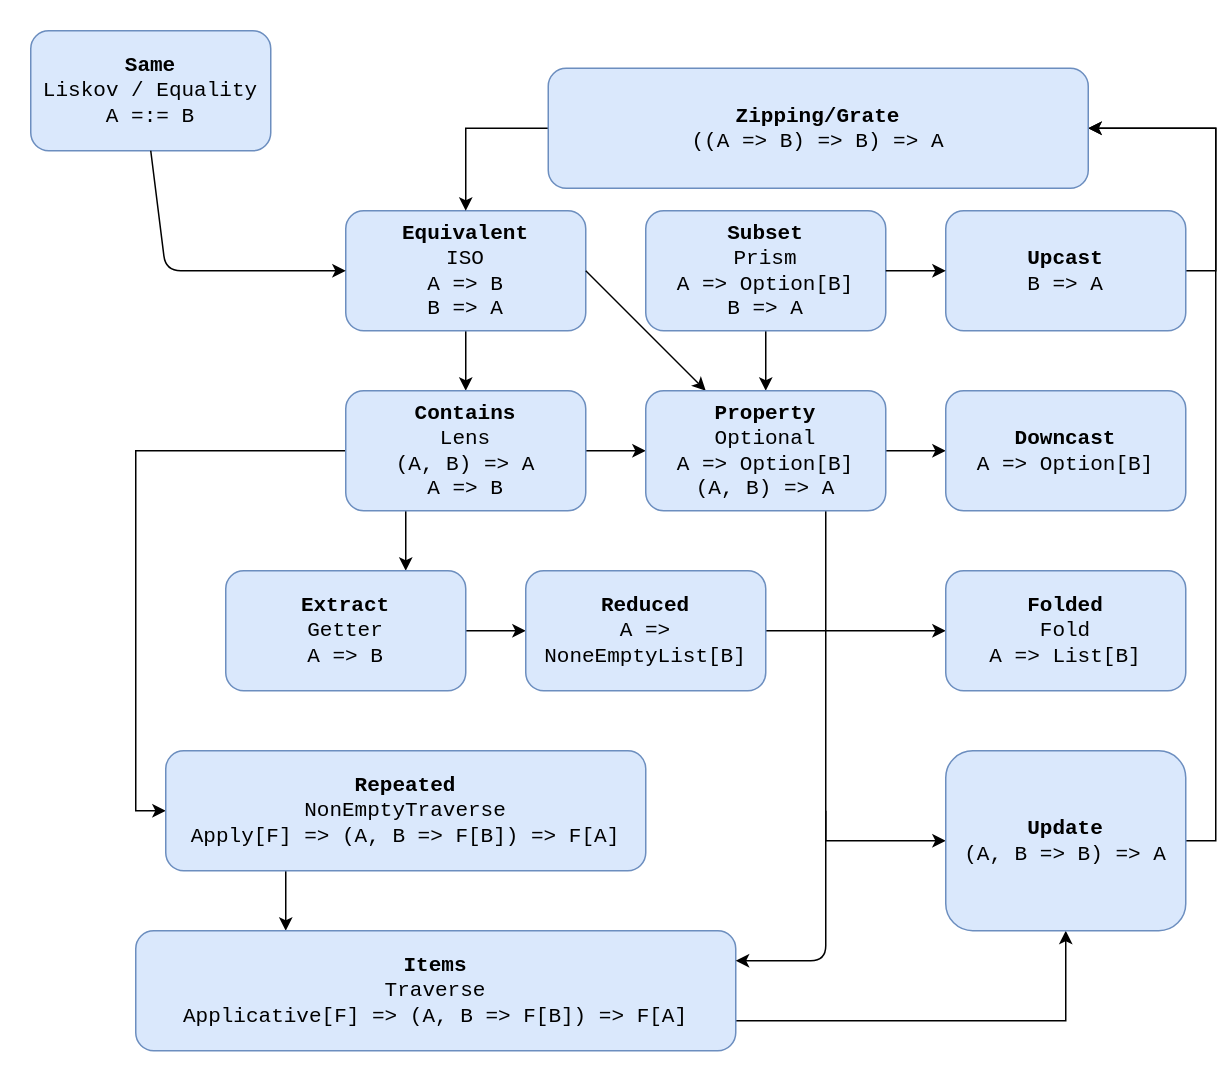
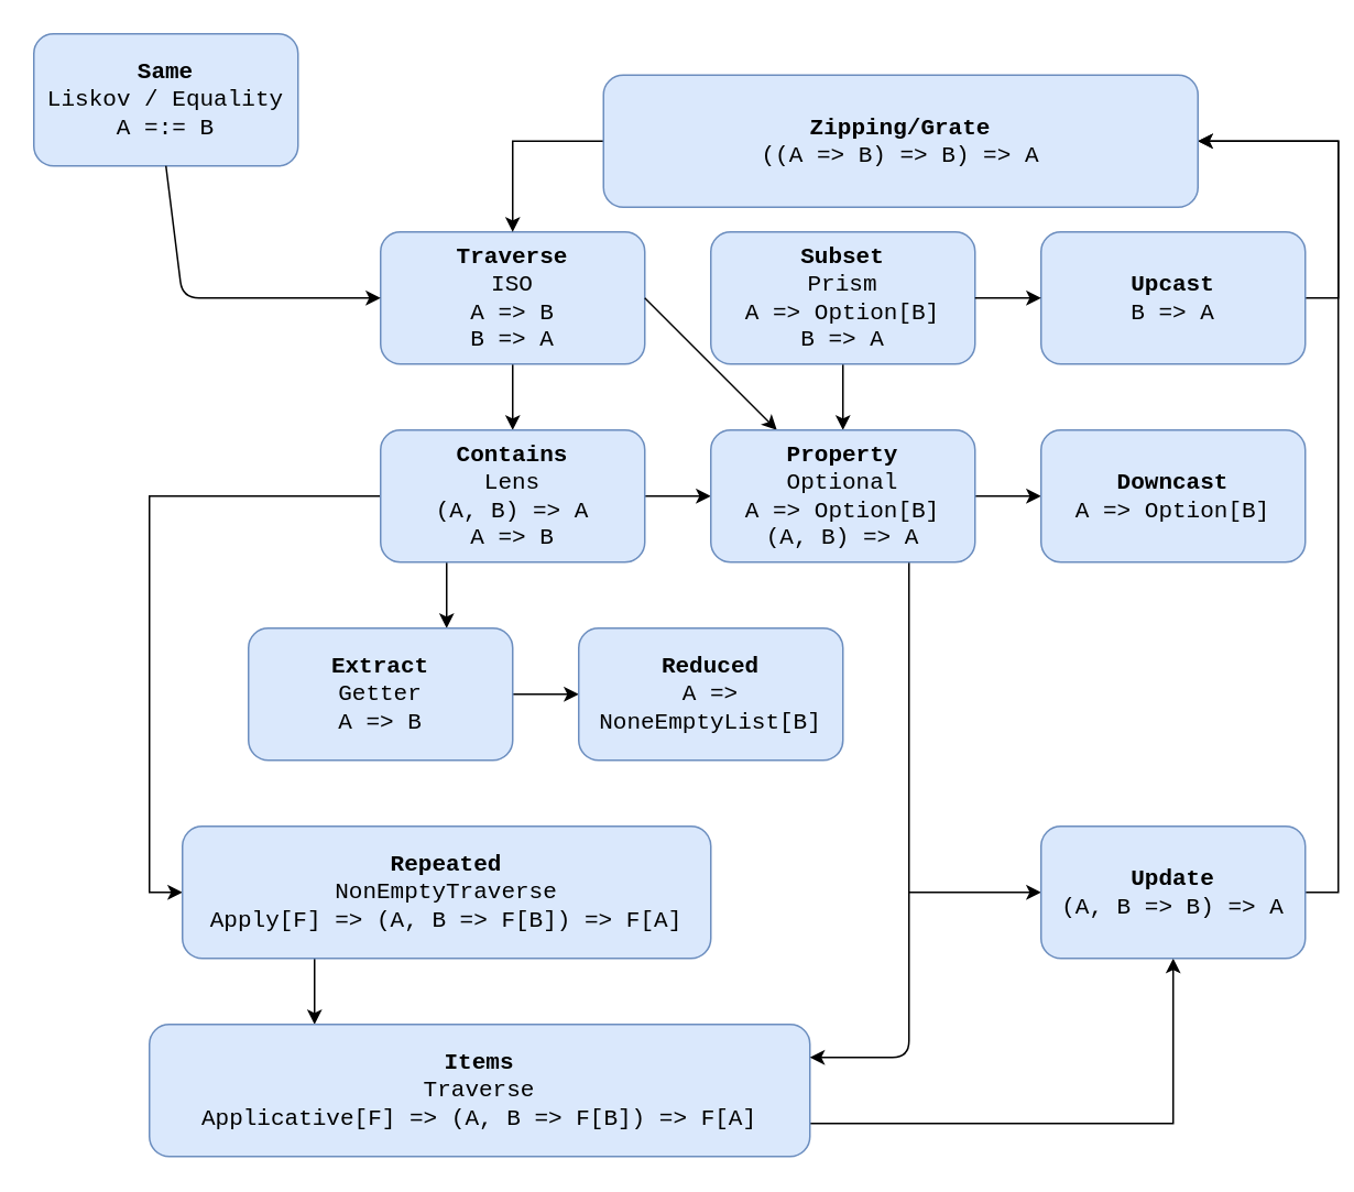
  <mxCell id="0" />
  <mxCell id="1" parent="0" />
  <mxCell id="2" value="&lt;b&gt;Same&lt;/b&gt;&lt;br style=&quot;font-size: 14px&quot;&gt;Liskov / Equality&lt;br style=&quot;font-size: 14px&quot;&gt;A =:= B" style="rounded=1;whiteSpace=wrap;html=1;fillColor=#dae8fc;strokeColor=#6c8ebf;fontFamily=Courier New;fontSize=14;" parent="1" vertex="1"><mxGeometry x="20" y="20" width="160" height="80" as="geometry" /></mxCell>
  <mxCell id="3" style="edgeStyle=orthogonalEdgeStyle;rounded=0;orthogonalLoop=1;jettySize=auto;html=1;exitX=0.5;exitY=1;exitDx=0;exitDy=0;entryX=0.5;entryY=0;entryDx=0;entryDy=0;fontFamily=Courier New;fontSize=14;" parent="1" source="4" target="15" edge="1"><mxGeometry relative="1" as="geometry" /></mxCell>
- <mxCell id="4" value="&lt;b&gt;Equivalent&lt;/b&gt;&lt;br style=&quot;font-size: 14px&quot;&gt;ISO&lt;br style=&quot;font-size: 14px&quot;&gt;A =&amp;gt; B&lt;br style=&quot;font-size: 14px&quot;&gt;B =&amp;gt; A" style="rounded=1;whiteSpace=wrap;html=1;fontFamily=Courier New;fontSize=14;fillColor=#dae8fc;strokeColor=#6c8ebf;" parent="1" vertex="1"><mxGeometry x="230" y="140" width="160" height="80" as="geometry" /></mxCell>
+ <mxCell id="4" value="&lt;b&gt;Traverse&lt;/b&gt;&lt;br style=&quot;font-size: 14px&quot;&gt;ISO&lt;br style=&quot;font-size: 14px&quot;&gt;A =&amp;gt; B&lt;br style=&quot;font-size: 14px&quot;&gt;B =&amp;gt; A" style="rounded=1;whiteSpace=wrap;html=1;fontFamily=Courier New;fontSize=14;fillColor=#dae8fc;strokeColor=#6c8ebf;" parent="1" vertex="1"><mxGeometry x="230" y="140" width="160" height="80" as="geometry" /></mxCell>
  <mxCell id="5" value="" style="endArrow=classic;html=1;fontFamily=Courier New;fontSize=14;exitX=0.5;exitY=1;exitDx=0;exitDy=0;entryX=0;entryY=0.5;entryDx=0;entryDy=0;" parent="1" source="2" target="4" edge="1"><mxGeometry width="50" height="50" relative="1" as="geometry"><mxPoint x="380" y="440" as="sourcePoint" /><mxPoint x="430" y="390" as="targetPoint" /><Array as="points"><mxPoint x="110" y="180" /></Array></mxGeometry></mxCell>
  <mxCell id="6" style="edgeStyle=orthogonalEdgeStyle;rounded=0;orthogonalLoop=1;jettySize=auto;html=1;exitX=0.5;exitY=1;exitDx=0;exitDy=0;entryX=0.5;entryY=0;entryDx=0;entryDy=0;fontFamily=Courier New;fontSize=14;" parent="1" source="7" target="18" edge="1"><mxGeometry relative="1" as="geometry" /></mxCell>
  <mxCell id="7" value="&lt;b&gt;Subset&lt;/b&gt;&lt;br&gt;Prism&lt;br&gt;A =&amp;gt; Option[B]&lt;br&gt;B =&amp;gt; A" style="rounded=1;whiteSpace=wrap;html=1;fontFamily=Courier New;fontSize=14;fillColor=#dae8fc;strokeColor=#6c8ebf;" parent="1" vertex="1"><mxGeometry x="430" y="140" width="160" height="80" as="geometry" /></mxCell>
  <mxCell id="8" style="edgeStyle=orthogonalEdgeStyle;rounded=0;orthogonalLoop=1;jettySize=auto;html=1;exitX=1;exitY=0.5;exitDx=0;exitDy=0;entryX=1;entryY=0.5;entryDx=0;entryDy=0;" edge="1" parent="1" source="9" target="33"><mxGeometry relative="1" as="geometry" /></mxCell>
  <mxCell id="9" value="&lt;b&gt;Upcast&lt;br&gt;&lt;/b&gt;B =&amp;gt; A" style="rounded=1;whiteSpace=wrap;html=1;fontFamily=Courier New;fontSize=14;fillColor=#dae8fc;strokeColor=#6c8ebf;" parent="1" vertex="1"><mxGeometry x="630" y="140" width="160" height="80" as="geometry" /></mxCell>
  <mxCell id="10" value="" style="endArrow=classic;html=1;fontFamily=Courier New;fontSize=14;exitX=1;exitY=0.5;exitDx=0;exitDy=0;entryX=0;entryY=0.5;entryDx=0;entryDy=0;" parent="1" source="7" target="9" edge="1"><mxGeometry width="50" height="50" relative="1" as="geometry"><mxPoint x="270" y="410" as="sourcePoint" /><mxPoint x="320" y="360" as="targetPoint" /></mxGeometry></mxCell>
  <mxCell id="11" value="" style="endArrow=classic;html=1;fontFamily=Courier New;fontSize=14;exitX=1;exitY=0.5;exitDx=0;exitDy=0;" parent="1" source="4" target="18" edge="1"><mxGeometry width="50" height="50" relative="1" as="geometry"><mxPoint x="270" y="410" as="sourcePoint" /><mxPoint x="320" y="360" as="targetPoint" /></mxGeometry></mxCell>
  <mxCell id="12" style="edgeStyle=orthogonalEdgeStyle;rounded=0;orthogonalLoop=1;jettySize=auto;html=1;exitX=1;exitY=0.5;exitDx=0;exitDy=0;entryX=0;entryY=0.5;entryDx=0;entryDy=0;fontFamily=Courier New;fontSize=14;" parent="1" source="15" target="18" edge="1"><mxGeometry relative="1" as="geometry" /></mxCell>
  <mxCell id="13" style="edgeStyle=orthogonalEdgeStyle;rounded=0;orthogonalLoop=1;jettySize=auto;html=1;exitX=0.25;exitY=1;exitDx=0;exitDy=0;entryX=0.75;entryY=0;entryDx=0;entryDy=0;fontFamily=Courier New;fontSize=14;" parent="1" source="15" target="22" edge="1"><mxGeometry relative="1" as="geometry" /></mxCell>
  <mxCell id="14" style="edgeStyle=orthogonalEdgeStyle;rounded=0;orthogonalLoop=1;jettySize=auto;html=1;exitX=0;exitY=0.5;exitDx=0;exitDy=0;entryX=0;entryY=0.5;entryDx=0;entryDy=0;fontFamily=Courier New;fontSize=14;" parent="1" source="15" target="20" edge="1"><mxGeometry relative="1" as="geometry" /></mxCell>
  <mxCell id="15" value="&lt;b&gt;Contains&lt;/b&gt;&lt;br&gt;Lens&lt;br&gt;(A, B) =&amp;gt; A&lt;br&gt;A =&amp;gt; B" style="rounded=1;whiteSpace=wrap;html=1;fontFamily=Courier New;fontSize=14;fillColor=#dae8fc;strokeColor=#6c8ebf;" parent="1" vertex="1"><mxGeometry x="230" y="260" width="160" height="80" as="geometry" /></mxCell>
  <mxCell id="16" style="edgeStyle=orthogonalEdgeStyle;rounded=0;orthogonalLoop=1;jettySize=auto;html=1;exitX=1;exitY=0.5;exitDx=0;exitDy=0;entryX=0;entryY=0.5;entryDx=0;entryDy=0;fontFamily=Courier New;fontSize=14;" parent="1" source="18" target="23" edge="1"><mxGeometry relative="1" as="geometry" /></mxCell>
  <mxCell id="17" style="edgeStyle=orthogonalEdgeStyle;rounded=0;orthogonalLoop=1;jettySize=auto;html=1;exitX=0.75;exitY=1;exitDx=0;exitDy=0;entryX=0;entryY=0.5;entryDx=0;entryDy=0;fontFamily=Courier New;fontSize=14;" parent="1" source="18" target="30" edge="1"><mxGeometry relative="1" as="geometry" /></mxCell>
  <mxCell id="18" value="&lt;b&gt;Property&lt;/b&gt;&lt;br&gt;Optional&lt;br&gt;A =&amp;gt; Option[B]&lt;br&gt;(A, B) =&amp;gt; A" style="rounded=1;whiteSpace=wrap;html=1;fontFamily=Courier New;fontSize=14;fillColor=#dae8fc;strokeColor=#6c8ebf;" parent="1" vertex="1"><mxGeometry x="430" y="260" width="160" height="80" as="geometry" /></mxCell>
  <mxCell id="19" style="edgeStyle=orthogonalEdgeStyle;rounded=0;orthogonalLoop=1;jettySize=auto;html=1;exitX=0.25;exitY=1;exitDx=0;exitDy=0;entryX=0.25;entryY=0;entryDx=0;entryDy=0;fontFamily=Courier New;fontSize=14;" parent="1" source="20" target="28" edge="1"><mxGeometry relative="1" as="geometry" /></mxCell>
  <mxCell id="20" value="&lt;b&gt;Repeated&lt;/b&gt;&lt;br&gt;NonEmptyTraverse&lt;br&gt;Apply[F] =&amp;gt; (A, B =&amp;gt; F[B]) =&amp;gt; F[A]" style="rounded=1;whiteSpace=wrap;html=1;fontFamily=Courier New;fontSize=14;fillColor=#dae8fc;strokeColor=#6c8ebf;" parent="1" vertex="1"><mxGeometry x="110" y="500" width="320" height="80" as="geometry" /></mxCell>
  <mxCell id="21" style="edgeStyle=orthogonalEdgeStyle;rounded=0;orthogonalLoop=1;jettySize=auto;html=1;exitX=1;exitY=0.5;exitDx=0;exitDy=0;entryX=0;entryY=0.5;entryDx=0;entryDy=0;fontFamily=Courier New;fontSize=14;" parent="1" source="22" target="25" edge="1"><mxGeometry relative="1" as="geometry" /></mxCell>
  <mxCell id="22" value="&lt;b&gt;Extract&lt;/b&gt;&lt;br&gt;Getter&lt;br&gt;A =&amp;gt; B" style="rounded=1;whiteSpace=wrap;html=1;fontFamily=Courier New;fontSize=14;fillColor=#dae8fc;strokeColor=#6c8ebf;" parent="1" vertex="1"><mxGeometry x="150" y="380" width="160" height="80" as="geometry" /></mxCell>
  <mxCell id="23" value="&lt;b&gt;Downcast&lt;br&gt;&lt;/b&gt;A =&amp;gt; Option[B]" style="rounded=1;whiteSpace=wrap;html=1;fontFamily=Courier New;fontSize=14;fillColor=#dae8fc;strokeColor=#6c8ebf;" parent="1" vertex="1"><mxGeometry x="630" y="260" width="160" height="80" as="geometry" /></mxCell>
- <mxCell id="24" style="edgeStyle=orthogonalEdgeStyle;rounded=0;orthogonalLoop=1;jettySize=auto;html=1;exitX=1;exitY=0.5;exitDx=0;exitDy=0;entryX=0;entryY=0.5;entryDx=0;entryDy=0;fontFamily=Courier New;fontSize=14;" parent="1" source="25" target="26" edge="1"><mxGeometry relative="1" as="geometry" /></mxCell>
  <mxCell id="25" value="&lt;b&gt;Reduced&lt;/b&gt;&lt;br&gt;A =&amp;gt; NoneEmptyList[B]" style="rounded=1;whiteSpace=wrap;html=1;fontFamily=Courier New;fontSize=14;fillColor=#dae8fc;strokeColor=#6c8ebf;" parent="1" vertex="1"><mxGeometry x="350" y="380" width="160" height="80" as="geometry" /></mxCell>
- <mxCell id="26" value="&lt;b&gt;Folded&lt;/b&gt;&lt;br&gt;Fold&lt;br&gt;A =&amp;gt; List[B]" style="rounded=1;whiteSpace=wrap;html=1;fontFamily=Courier New;fontSize=14;fillColor=#dae8fc;strokeColor=#6c8ebf;" parent="1" vertex="1"><mxGeometry x="630" y="380" width="160" height="80" as="geometry" /></mxCell>
  <mxCell id="27" style="edgeStyle=orthogonalEdgeStyle;rounded=0;orthogonalLoop=1;jettySize=auto;html=1;exitX=1;exitY=0.75;exitDx=0;exitDy=0;entryX=0.5;entryY=1;entryDx=0;entryDy=0;fontFamily=Courier New;fontSize=14;" parent="1" source="28" target="30" edge="1"><mxGeometry relative="1" as="geometry" /></mxCell>
  <mxCell id="28" value="&lt;b&gt;Items&lt;/b&gt;&lt;br&gt;Traverse&lt;br&gt;Applicative[F] =&amp;gt; (A, B =&amp;gt; F[B]) =&amp;gt; F[A]" style="rounded=1;whiteSpace=wrap;html=1;fontFamily=Courier New;fontSize=14;fillColor=#dae8fc;strokeColor=#6c8ebf;" parent="1" vertex="1"><mxGeometry x="90" y="620" width="400" height="80" as="geometry" /></mxCell>
  <mxCell id="29" style="edgeStyle=orthogonalEdgeStyle;rounded=0;orthogonalLoop=1;jettySize=auto;html=1;exitX=1;exitY=0.5;exitDx=0;exitDy=0;entryX=1;entryY=0.5;entryDx=0;entryDy=0;" edge="1" parent="1" source="30" target="33"><mxGeometry relative="1" as="geometry" /></mxCell>
- <mxCell id="30" value="&lt;b&gt;Update&lt;/b&gt;&lt;br&gt;(A, B =&amp;gt; B) =&amp;gt; A" style="rounded=1;whiteSpace=wrap;html=1;fontFamily=Courier New;fontSize=14;fillColor=#dae8fc;strokeColor=#6c8ebf;" parent="1" vertex="1"><mxGeometry x="630" y="500" width="160" height="120" as="geometry" /></mxCell>
+ <mxCell id="30" value="&lt;b&gt;Update&lt;/b&gt;&lt;br&gt;(A, B =&amp;gt; B) =&amp;gt; A" style="rounded=1;whiteSpace=wrap;html=1;fontFamily=Courier New;fontSize=14;fillColor=#dae8fc;strokeColor=#6c8ebf;" parent="1" vertex="1"><mxGeometry x="630" y="500" width="160" height="80" as="geometry" /></mxCell>
  <mxCell id="31" value="" style="endArrow=classic;html=1;fontFamily=Courier New;fontSize=14;entryX=1;entryY=0.25;entryDx=0;entryDy=0;" parent="1" target="28" edge="1"><mxGeometry width="50" height="50" relative="1" as="geometry"><mxPoint x="550" y="540" as="sourcePoint" /><mxPoint x="550" y="650" as="targetPoint" /><Array as="points"><mxPoint x="550" y="640" /></Array></mxGeometry></mxCell>
  <mxCell id="32" style="edgeStyle=orthogonalEdgeStyle;rounded=0;orthogonalLoop=1;jettySize=auto;html=1;exitX=0;exitY=0.5;exitDx=0;exitDy=0;entryX=0.5;entryY=0;entryDx=0;entryDy=0;" edge="1" parent="1" source="33" target="4"><mxGeometry relative="1" as="geometry" /></mxCell>
  <mxCell id="33" value="&lt;font style=&quot;font-size: 14px&quot; face=&quot;Courier New&quot;&gt;&lt;b&gt;Zipping/Grate&lt;/b&gt;&lt;br&gt;((A =&amp;gt; B) =&amp;gt; B) =&amp;gt; A&lt;br&gt;&lt;/font&gt;" style="rounded=1;whiteSpace=wrap;html=1;fillColor=#dae8fc;strokeColor=#6c8ebf;" vertex="1" parent="1"><mxGeometry x="365" y="45" width="360" height="80" as="geometry" /></mxCell>
